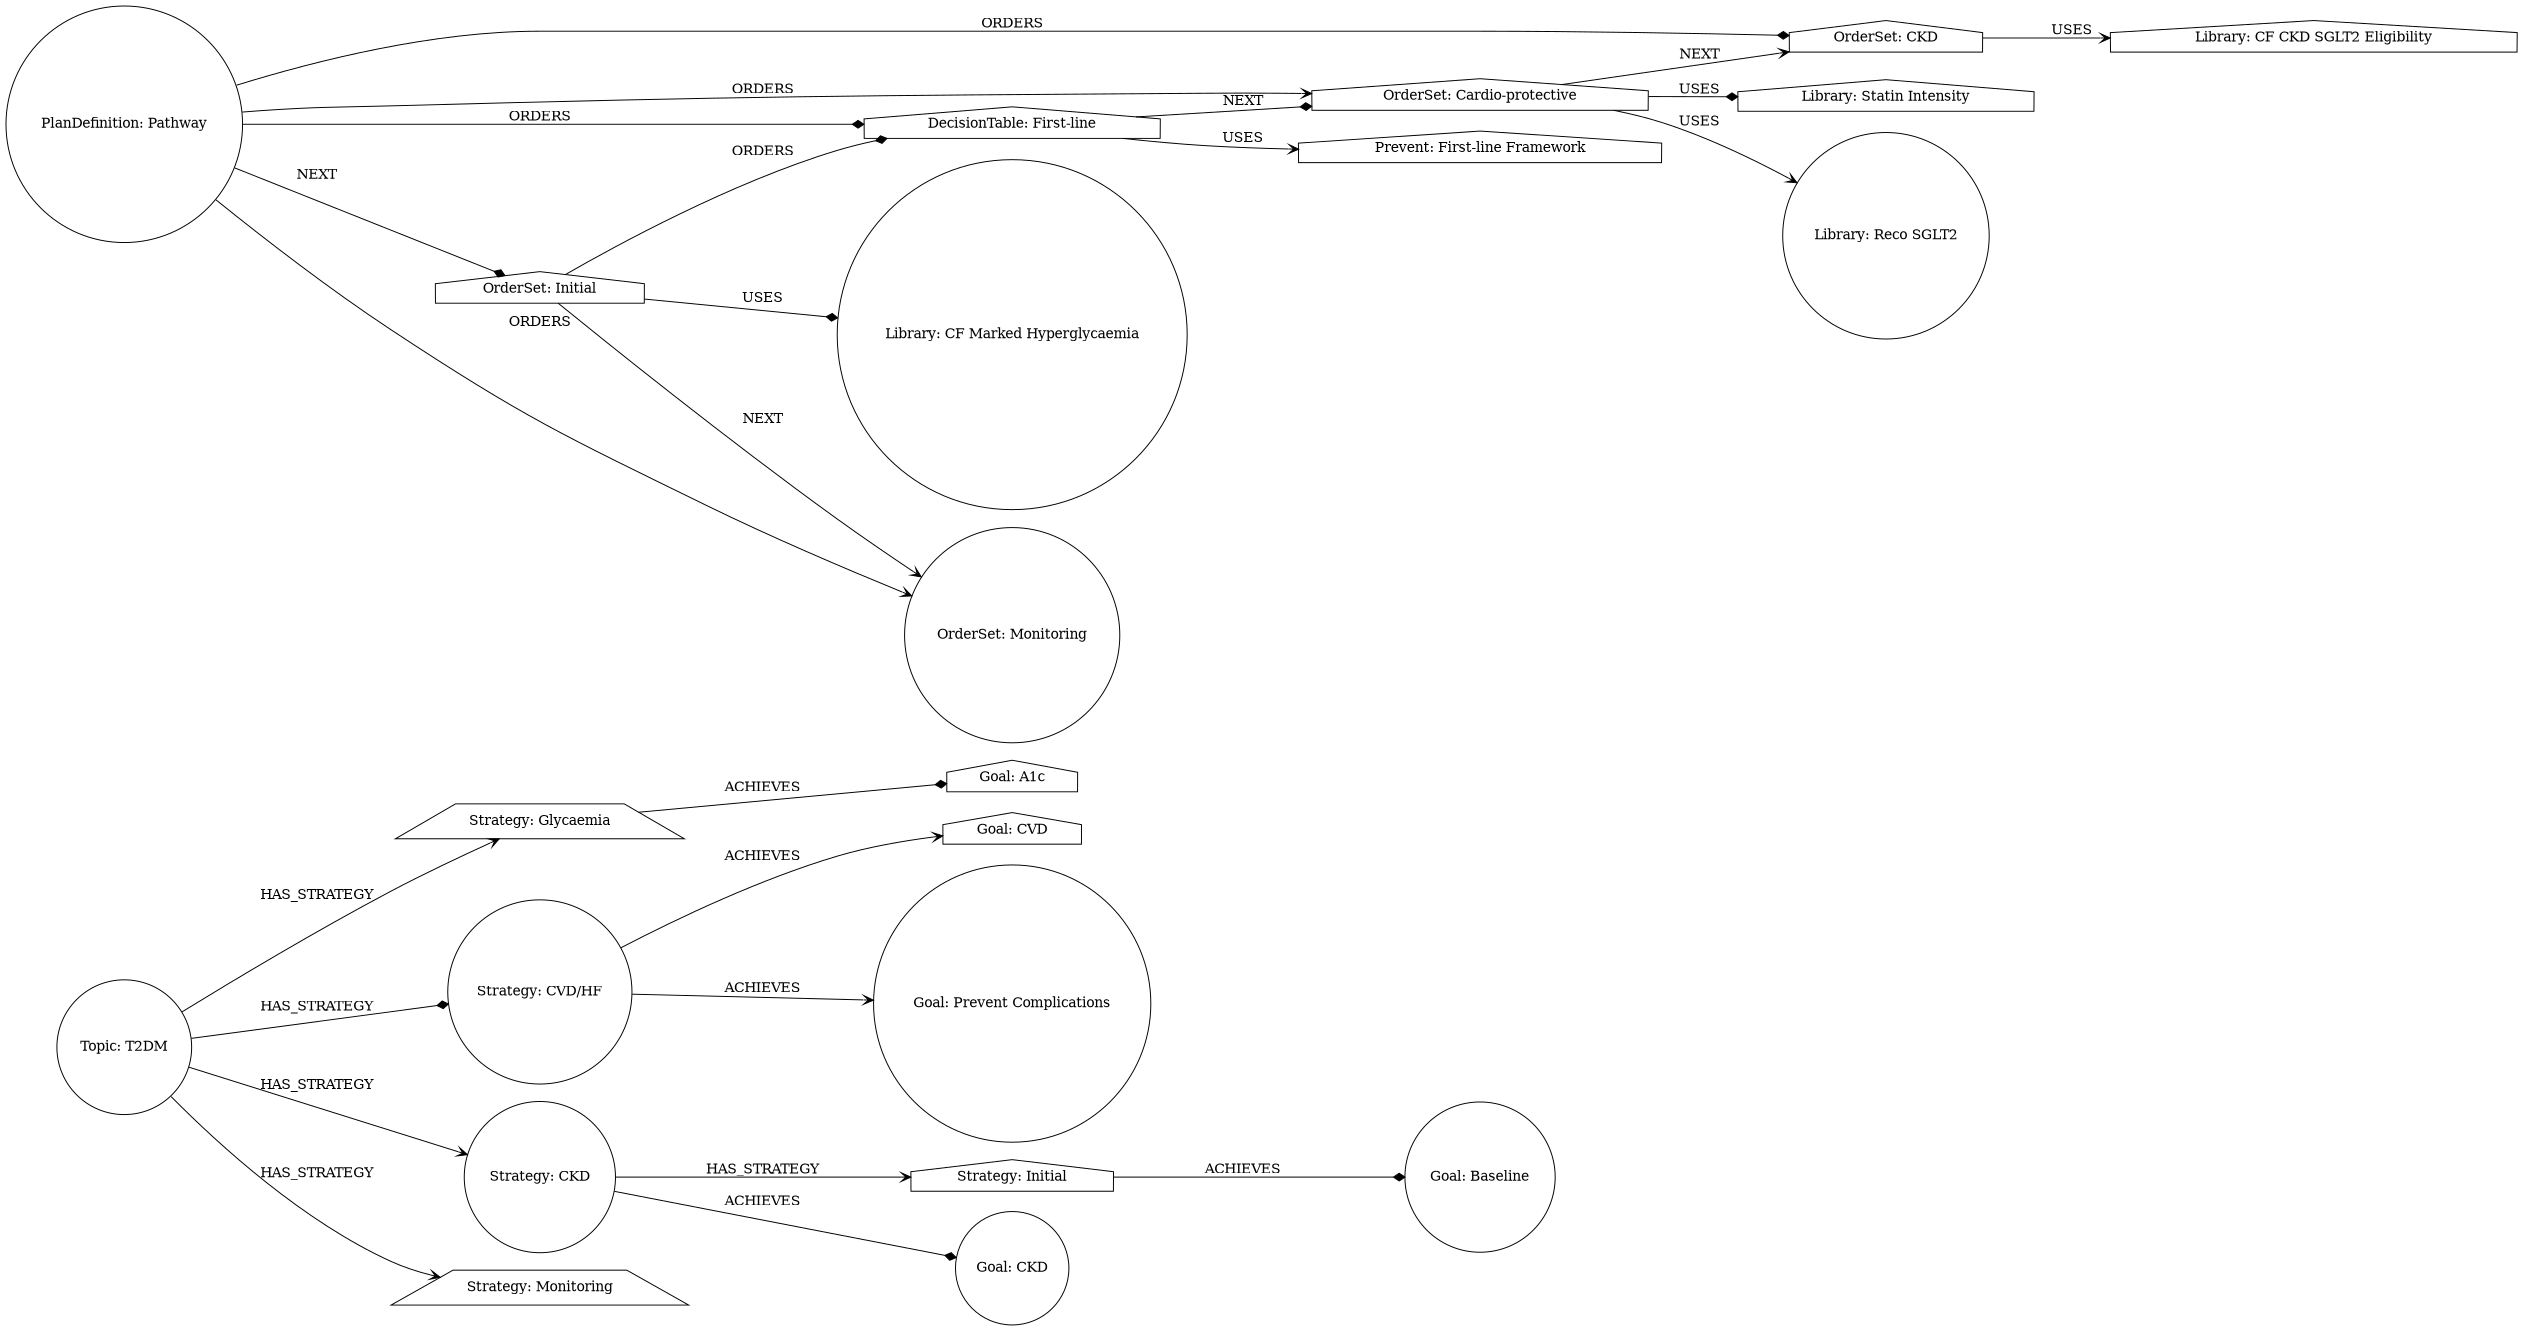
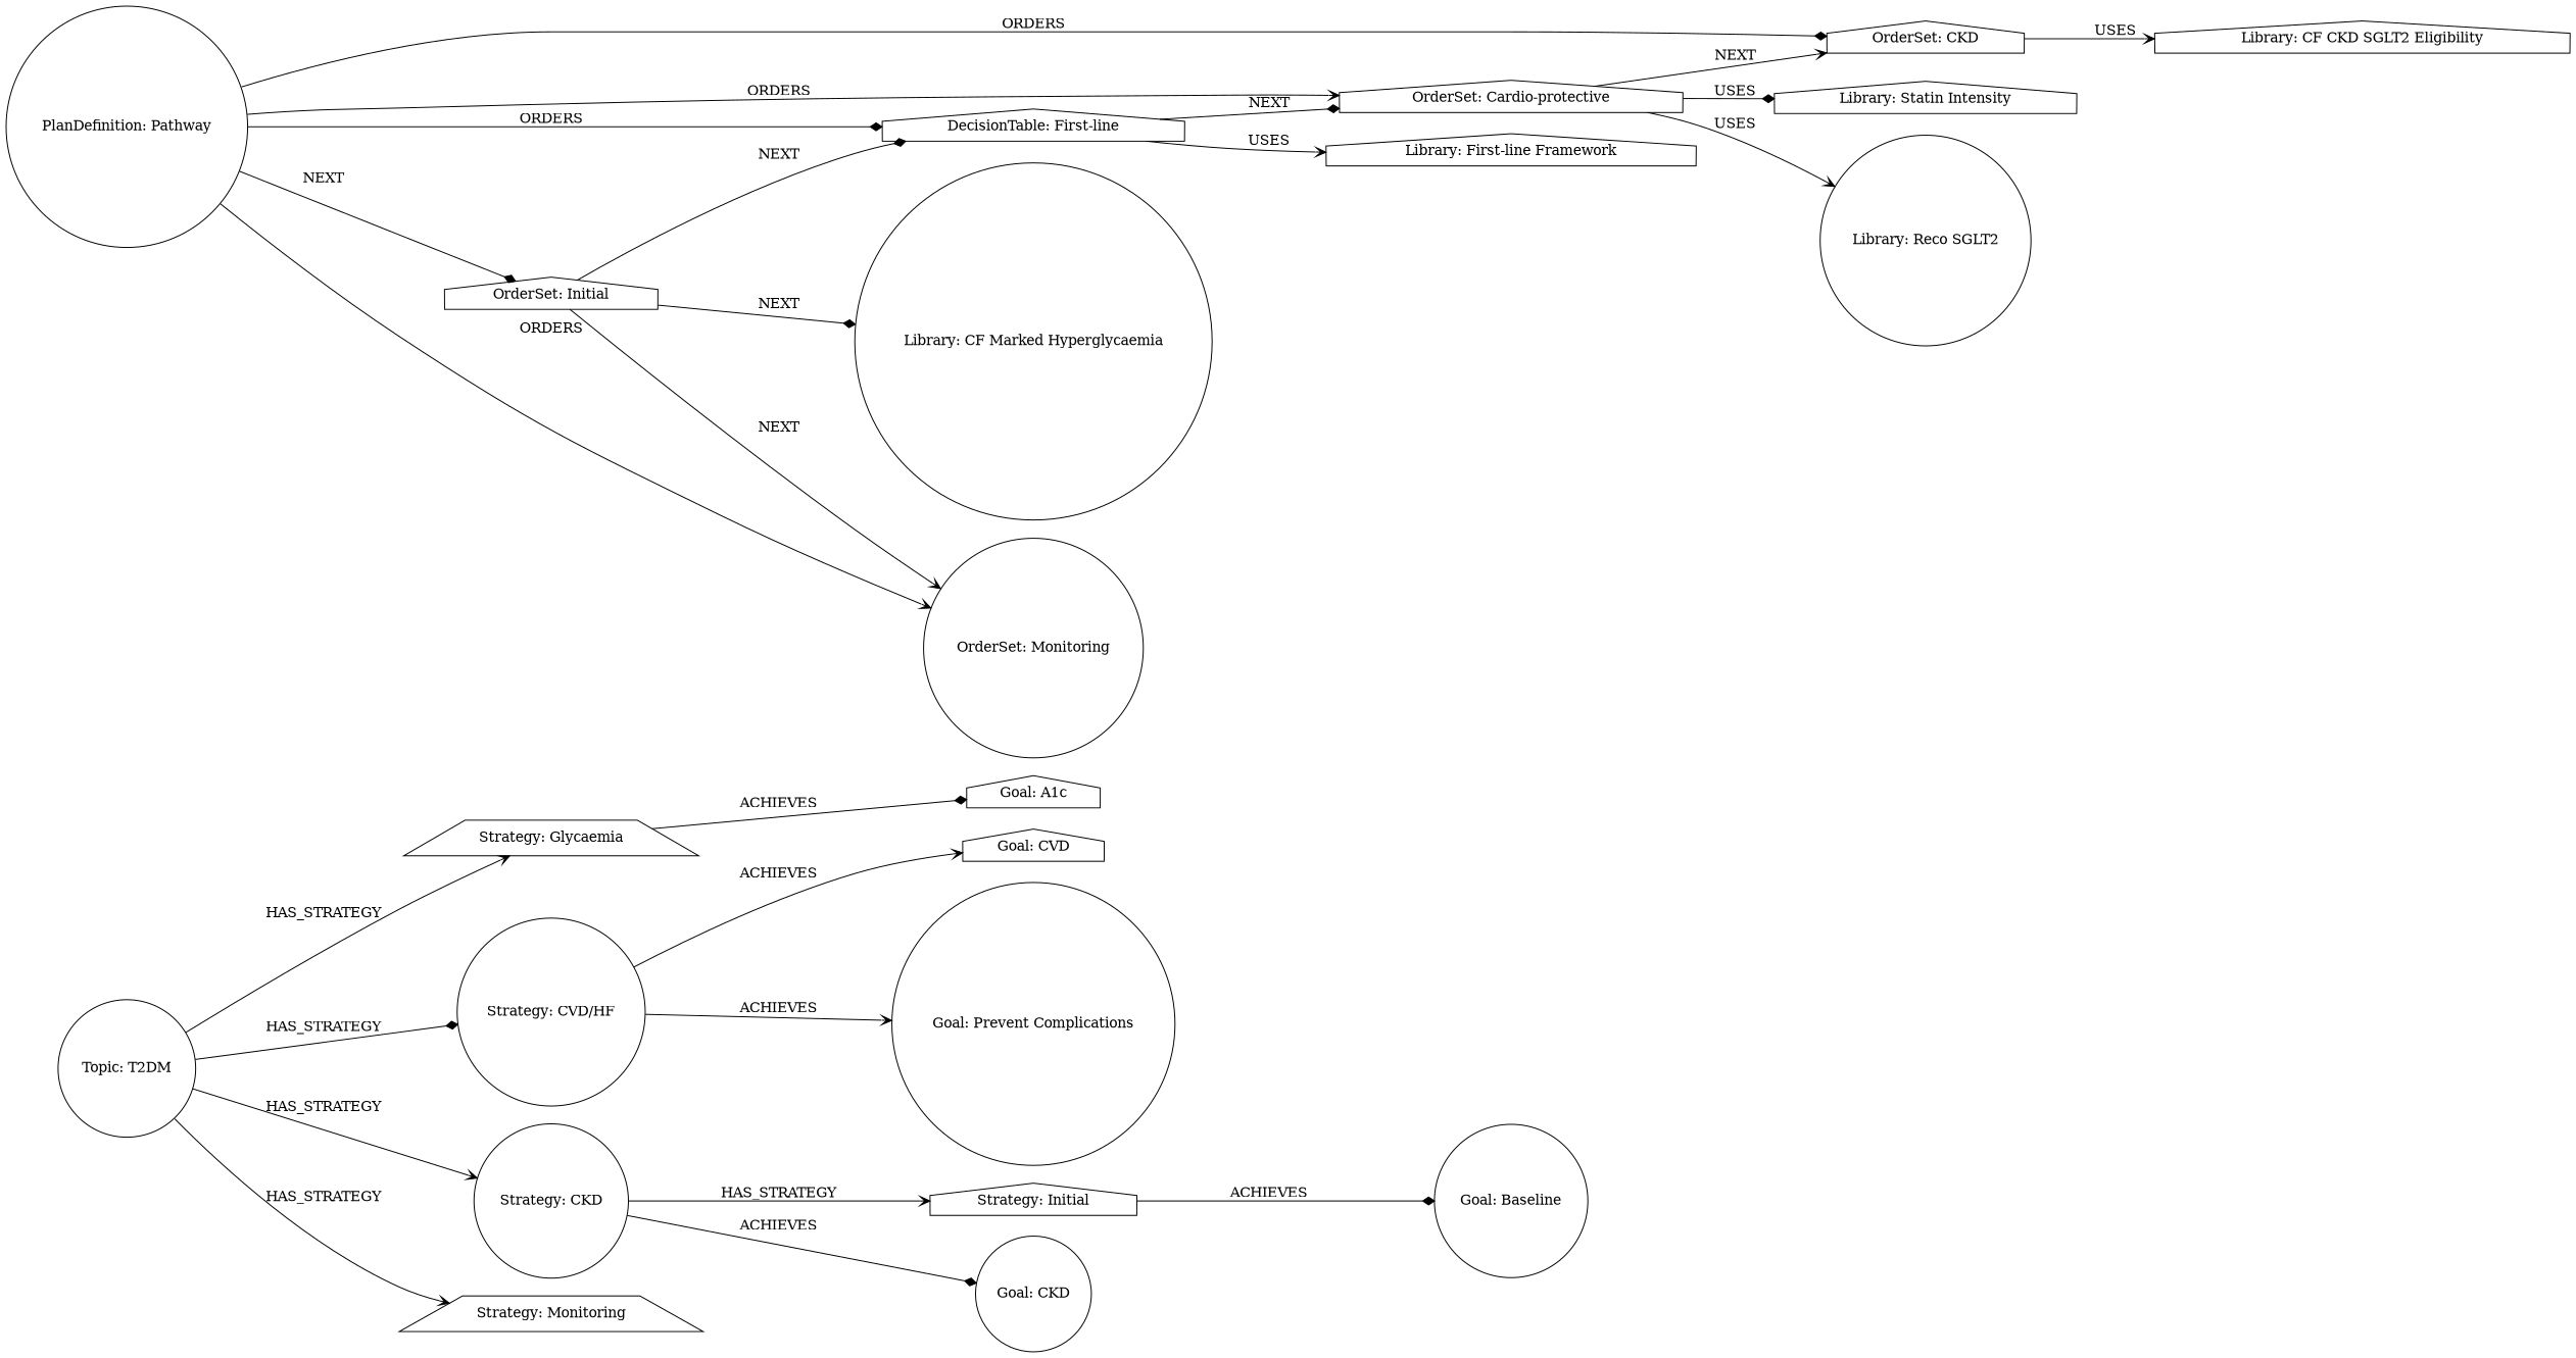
  digraph {
    fontname="DejaVu Serif"
    rankdir=LR
    node [fontname="DejaVu Serif" shape=circle]
    edge [arrowhead=vee fontname="DejaVu Serif"]
    n1 [label="Topic: T2DM"]
    n2 [label="Strategy: Glycaemia" shape=trapezium]
    n3 [label="Strategy: CVD/HF"]
    n4 [label="Strategy: CKD"]
    n5 [label="Strategy: Monitoring" shape=trapezium]
    n6 [label="Strategy: Initial" shape=house]
    n7 [label="Goal: Baseline"]
    n8 [label="Goal: A1c" shape=house]
    n9 [label="Goal: CVD" shape=house]
    n10 [label="Goal: Prevent Complications"]
    n11 [label="Goal: CKD"]
    n12 [label="PlanDefinition: Pathway"]
    n13 [label="OrderSet: Initial" shape=house]
    n14 [label="DecisionTable: First-line" shape=house]
    n15 [label="OrderSet: Cardio-protective" shape=house]
    n16 [label="OrderSet: CKD" shape=house]
    n17 [label="OrderSet: Monitoring"]
    n18 [label="Library: CF Marked Hyperglycaemia"]
-   n19 [label="Prevent: First-line Framework" shape=house]
+   n19 [label="Library: First-line Framework" shape=house]
    n20 [label="Library: Reco SGLT2"]
    n21 [label="Library: Statin Intensity" shape=house]
    n22 [label="Library: CF CKD SGLT2 Eligibility" shape=house]
    n1 -> n2 [label=HAS_STRATEGY]
    n1 -> n3 [arrowhead=diamond label=HAS_STRATEGY]
    n1 -> n4 [label=HAS_STRATEGY]
    n1 -> n5 [label=HAS_STRATEGY]
    n2 -> n8 [arrowhead=diamond label=ACHIEVES]
    n3 -> n9 [label=ACHIEVES]
    n3 -> n10 [label=ACHIEVES]
    n4 -> n6 [label=HAS_STRATEGY]
    n4 -> n11 [arrowhead=diamond label=ACHIEVES]
    n6 -> n7 [arrowhead=diamond label=ACHIEVES]
    n12 -> n13 [arrowhead=diamond label=NEXT]
    n12 -> n14 [arrowhead=diamond label=ORDERS]
    n12 -> n15 [label=ORDERS]
    n12 -> n16 [arrowhead=diamond label=ORDERS]
    n12 -> n17 [label=ORDERS]
-   n13 -> n14 [arrowhead=diamond label=ORDERS]
+   n13 -> n14 [arrowhead=diamond label=NEXT]
    n13 -> n17 [label=NEXT]
-   n13 -> n18 [arrowhead=diamond label=USES]
+   n13 -> n18 [arrowhead=diamond label=NEXT]
    n14 -> n15 [arrowhead=diamond label=NEXT]
    n14 -> n19 [label=USES]
    n15 -> n16 [label=NEXT]
    n15 -> n20 [label=USES]
    n15 -> n21 [arrowhead=diamond label=USES]
    n16 -> n22 [label=USES]
  }
